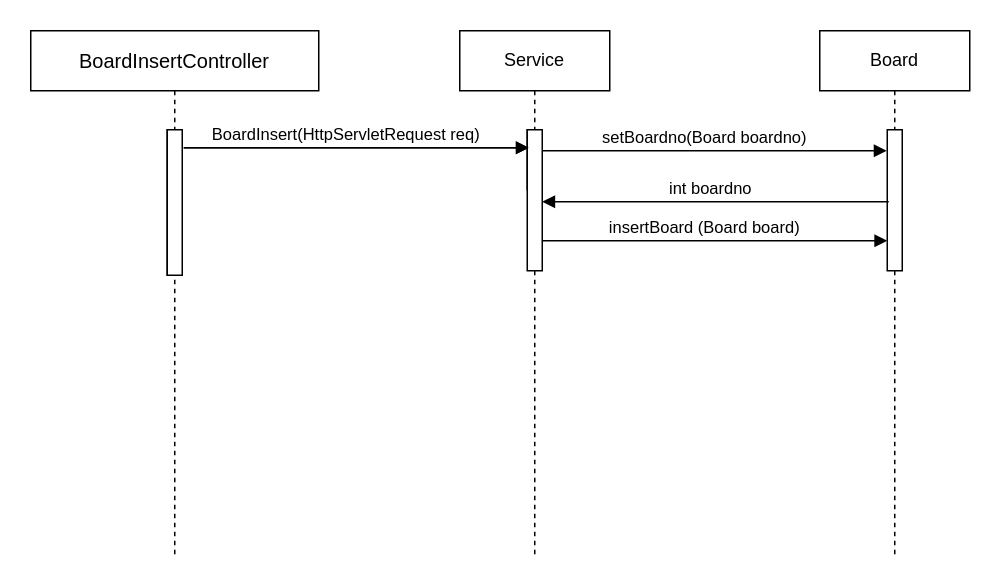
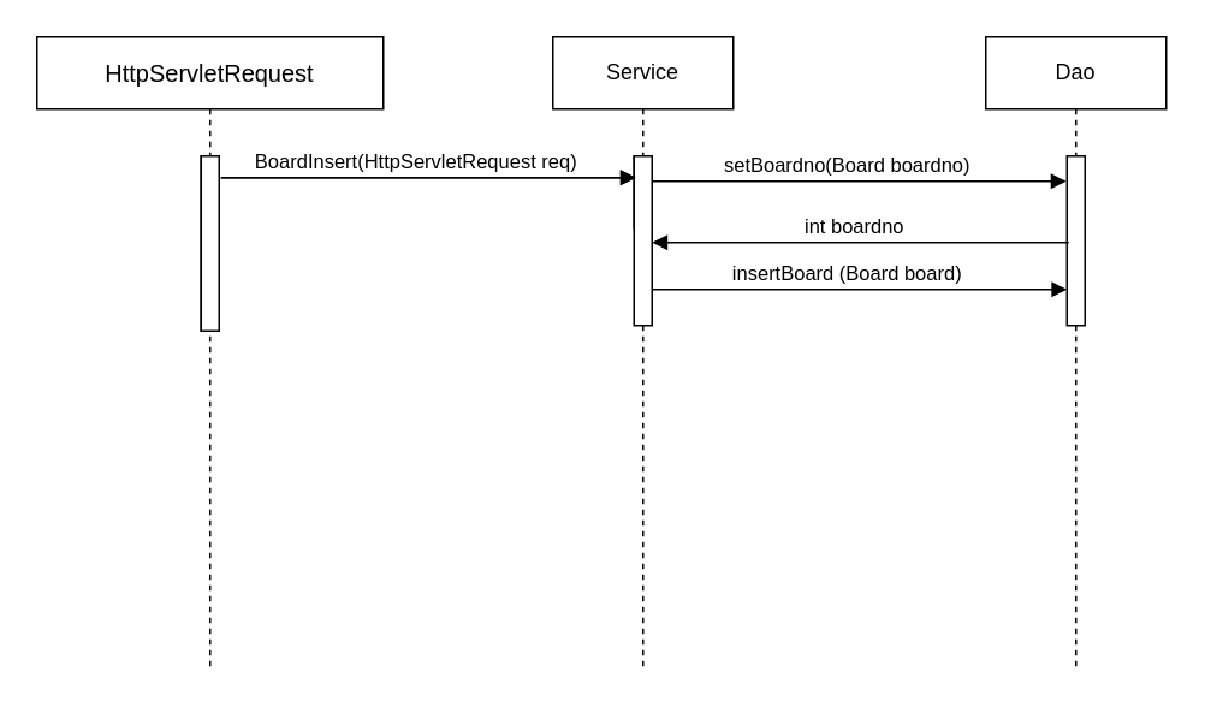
  <mxCell id="0" />
  <mxCell id="1" parent="0" />
  <mxCell id="2" value="" style="html=1;points=[];perimeter=orthogonalPerimeter;" parent="1" vertex="1"><mxGeometry x="351" y="86" width="10" height="40" as="geometry" /></mxCell>
  <mxCell id="3" value="" style="html=1;points=[];perimeter=orthogonalPerimeter;" parent="1" vertex="1"><mxGeometry x="111" y="86" width="10" height="97" as="geometry" /></mxCell>
  <mxCell id="4" value="BoardInsert(HttpServletRequest req)" style="html=1;verticalAlign=bottom;endArrow=block;" parent="1" edge="1"><mxGeometry x="-0.058" width="80" relative="1" as="geometry"><mxPoint x="122" y="98" as="sourcePoint" /><mxPoint x="352" y="98" as="targetPoint" /><mxPoint as="offset" /></mxGeometry></mxCell>
  <mxCell id="5" value="insertBoard (Board board)" style="html=1;verticalAlign=bottom;endArrow=block;" parent="1" edge="1"><mxGeometry x="-0.058" width="80" relative="1" as="geometry"><mxPoint x="361" y="160" as="sourcePoint" /><mxPoint x="591" y="160" as="targetPoint" /><mxPoint as="offset" /></mxGeometry></mxCell>
- <mxCell id="6" value="&lt;span style=&quot;font-size: 10pt ; font-family: &amp;#34;arial&amp;#34;&quot;&gt;BoardInsertController&lt;/span&gt;" style="shape=umlLifeline;perimeter=lifelinePerimeter;whiteSpace=wrap;html=1;container=1;collapsible=0;recursiveResize=0;outlineConnect=0;" parent="1" vertex="1"><mxGeometry x="20" y="20" width="192" height="350" as="geometry" /></mxCell>
+ <mxCell id="6" value="&lt;span style=&quot;font-size: 10pt ; font-family: &amp;#34;arial&amp;#34;&quot;&gt;HttpServletRequest&lt;/span&gt;" style="shape=umlLifeline;perimeter=lifelinePerimeter;whiteSpace=wrap;html=1;container=1;collapsible=0;recursiveResize=0;outlineConnect=0;" parent="1" vertex="1"><mxGeometry x="20" y="20" width="192" height="350" as="geometry" /></mxCell>
  <mxCell id="7" value="Service" style="shape=umlLifeline;perimeter=lifelinePerimeter;whiteSpace=wrap;html=1;container=1;collapsible=0;recursiveResize=0;outlineConnect=0;" parent="1" vertex="1"><mxGeometry x="306" y="20" width="100" height="350" as="geometry" /></mxCell>
  <mxCell id="8" value="" style="html=1;points=[];perimeter=orthogonalPerimeter;" parent="7" vertex="1"><mxGeometry x="45" y="66" width="10" height="94" as="geometry" /></mxCell>
- <mxCell id="9" value="Board" style="shape=umlLifeline;perimeter=lifelinePerimeter;whiteSpace=wrap;html=1;container=1;collapsible=0;recursiveResize=0;outlineConnect=0;" parent="1" vertex="1"><mxGeometry x="546" y="20" width="100" height="350" as="geometry" /></mxCell>
+ <mxCell id="9" value="Dao" style="shape=umlLifeline;perimeter=lifelinePerimeter;whiteSpace=wrap;html=1;container=1;collapsible=0;recursiveResize=0;outlineConnect=0;" parent="1" vertex="1"><mxGeometry x="546" y="20" width="100" height="350" as="geometry" /></mxCell>
  <mxCell id="10" value="" style="html=1;points=[];perimeter=orthogonalPerimeter;" parent="9" vertex="1"><mxGeometry x="45" y="66" width="10" height="94" as="geometry" /></mxCell>
  <mxCell id="11" value="" style="html=1;points=[];perimeter=orthogonalPerimeter;" parent="1" vertex="1"><mxGeometry x="111" y="86" width="10" height="97" as="geometry" /></mxCell>
  <mxCell id="12" value="" style="html=1;verticalAlign=bottom;endArrow=block;" parent="1" edge="1"><mxGeometry x="-0.058" width="80" relative="1" as="geometry"><mxPoint x="122" y="98" as="sourcePoint" /><mxPoint x="352" y="98" as="targetPoint" /><mxPoint as="offset" /></mxGeometry></mxCell>
  <mxCell id="13" value="setBoardno(Board boardno)" style="html=1;verticalAlign=bottom;endArrow=block;entryX=-0.04;entryY=0.29;entryDx=0;entryDy=0;entryPerimeter=0;" parent="1" edge="1"><mxGeometry x="-0.058" width="80" relative="1" as="geometry"><mxPoint x="361" y="100" as="sourcePoint" /><mxPoint x="590.6" y="100" as="targetPoint" /><mxPoint as="offset" /></mxGeometry></mxCell>
  <mxCell id="14" value="int boardno" style="html=1;verticalAlign=bottom;endArrow=block;" parent="1" edge="1"><mxGeometry x="0.026" width="80" relative="1" as="geometry"><mxPoint x="592" y="134" as="sourcePoint" /><mxPoint x="361" y="134" as="targetPoint" /><mxPoint as="offset" /></mxGeometry></mxCell>
